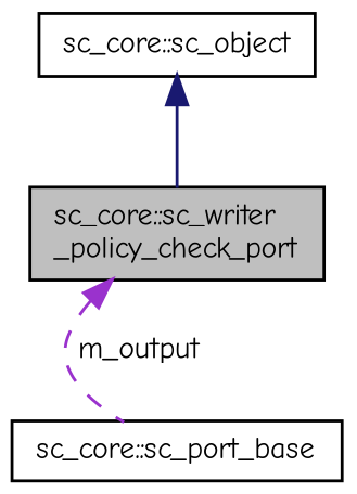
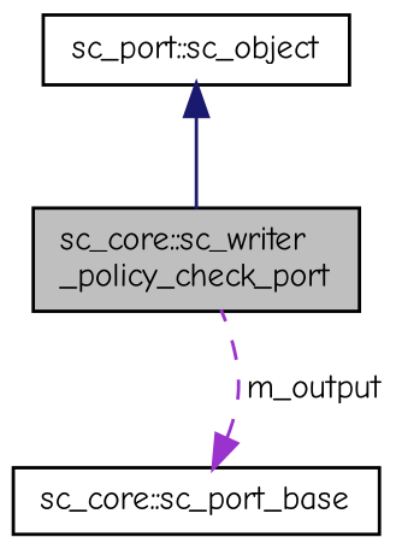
  digraph {
    fontname="Comic Neue"
    node [color=black fillcolor=white fontname="Comic Neue" fontsize=10 shape=record style=filled]
    edge [dir=back fontname="Comic Neue" fontsize=10 labelfontname=FreeSans labelfontsize=10]
    n1 [fillcolor=grey75 fontcolor=black height=0.2 label="sc_core::sc_writer\l_policy_check_port" width=0.4]
    n2 [height=0.2 label="sc_core::sc_port_base" width=0.4]
-   n3 [height=0.2 label="sc_core::sc_object" width=0.4]
-   n1 -> n2 [color=darkorchid3 label=" m_output" style=dashed]
+   n3 [height=0.2 label="sc_port::sc_object" width=0.4]
+   n2 -> n1 [color=darkorchid3 label=" m_output" style=dashed]
    n3 -> n1 [color=midnightblue style=solid]
  }
